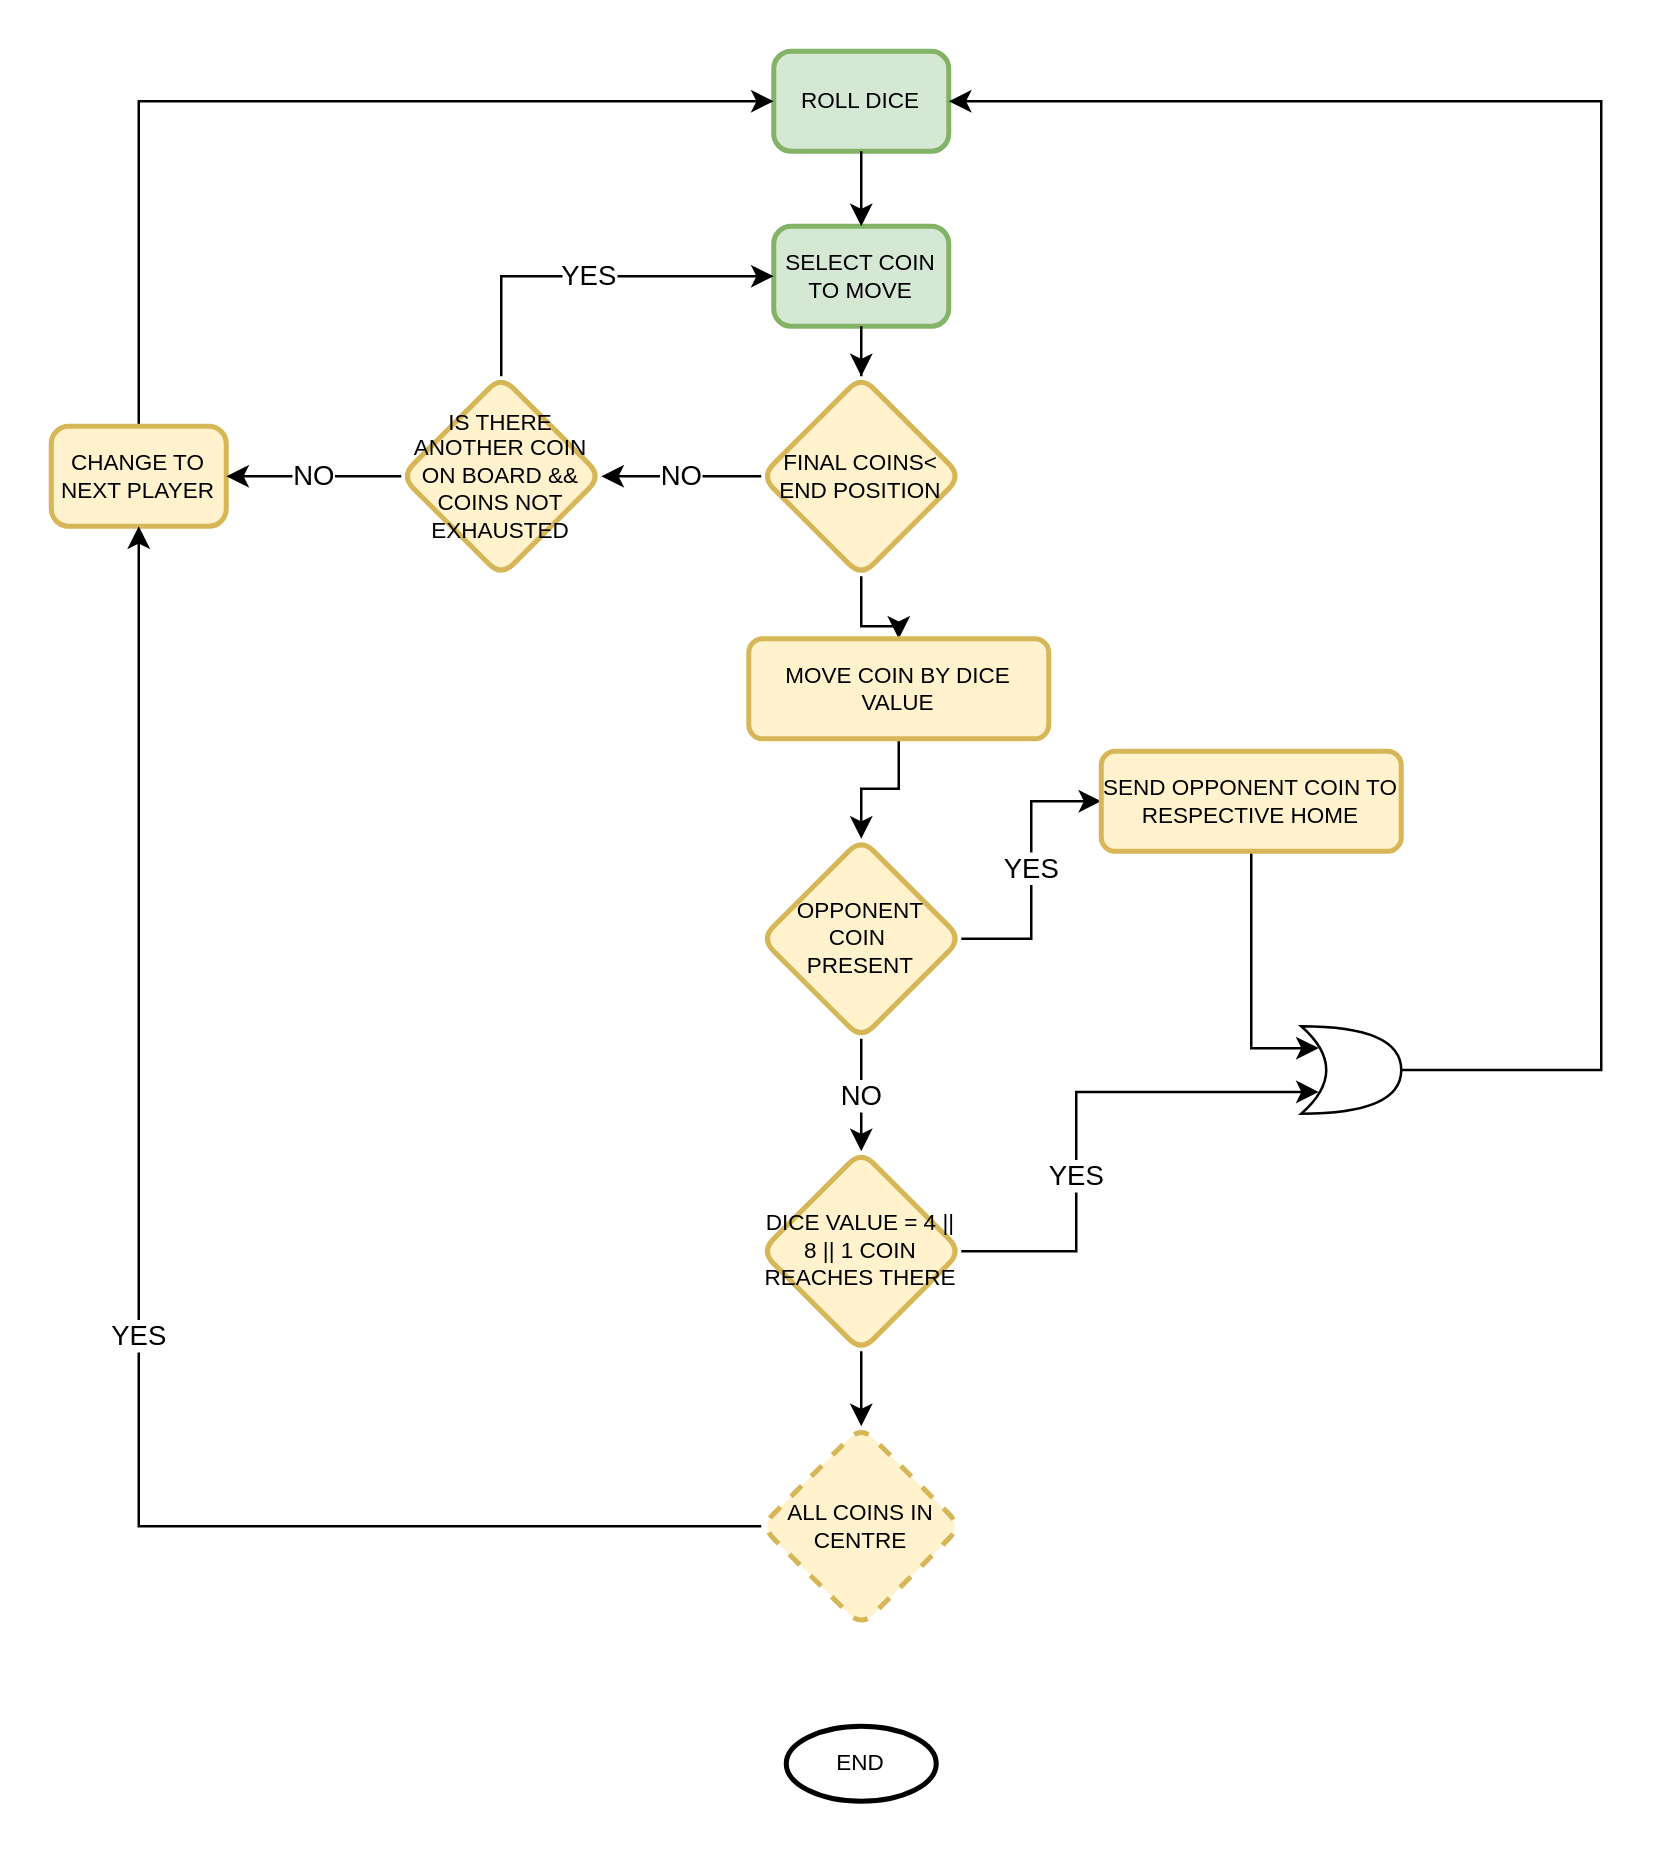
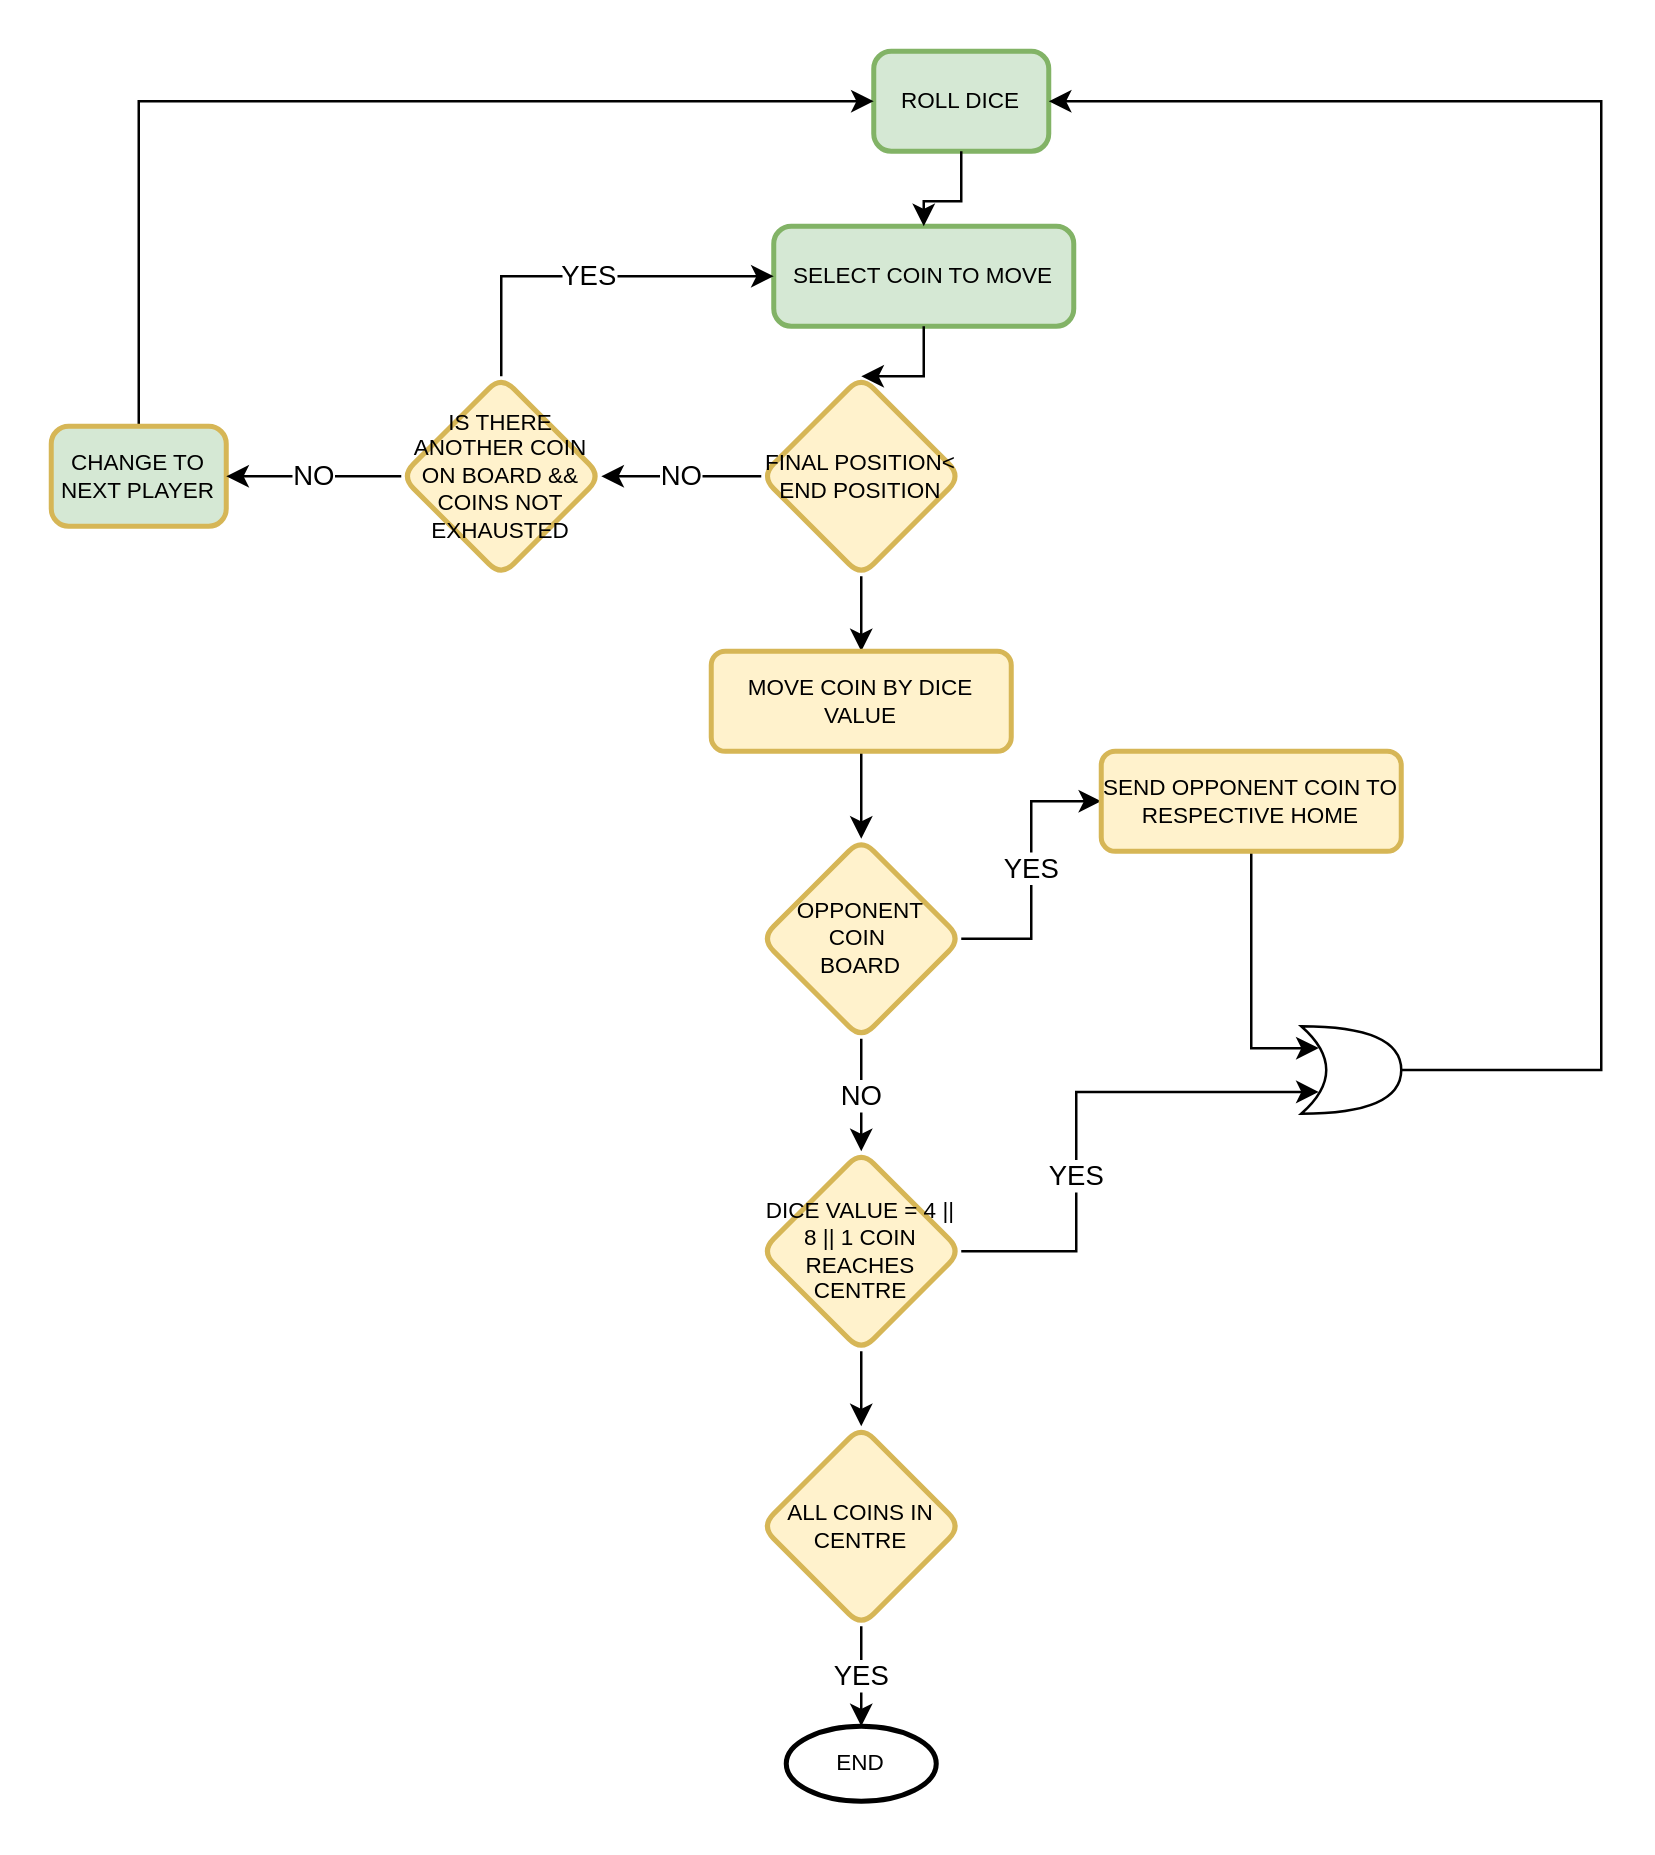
  <mxCell id="0" />
  <mxCell id="1" parent="0" />
  <mxCell id="2" value="END" style="strokeWidth=2;html=1;shape=mxgraph.flowchart.start_1;whiteSpace=wrap;fontSize=9;" parent="1" vertex="1"><mxGeometry x="314" y="690" width="60" height="30" as="geometry" /></mxCell>
  <mxCell id="3" style="edgeStyle=orthogonalEdgeStyle;rounded=0;orthogonalLoop=1;jettySize=auto;html=1;entryX=0.5;entryY=0;entryDx=0;entryDy=0;" edge="1" parent="1" source="15" target="11"><mxGeometry relative="1" as="geometry" /></mxCell>
- <mxCell id="4" value="ROLL DICE" style="rounded=1;whiteSpace=wrap;html=1;absoluteArcSize=1;arcSize=14;strokeWidth=2;fillColor=#d5e8d4;strokeColor=#82b366;fontSize=9;" parent="1" vertex="1"><mxGeometry x="309" y="20" width="70" height="40" as="geometry" /></mxCell>
+ <mxCell id="4" value="ROLL DICE" style="rounded=1;whiteSpace=wrap;html=1;absoluteArcSize=1;arcSize=14;strokeWidth=2;fillColor=#d5e8d4;strokeColor=#82b366;fontSize=9;" parent="1" vertex="1"><mxGeometry x="349" y="20" width="70" height="40" as="geometry" /></mxCell>
  <mxCell id="5" value="YES" style="edgeStyle=orthogonalEdgeStyle;rounded=0;orthogonalLoop=1;jettySize=auto;html=1;entryX=0.175;entryY=0.75;entryDx=0;entryDy=0;entryPerimeter=0;" edge="1" parent="1" source="7" target="28"><mxGeometry x="-0.265" relative="1" as="geometry"><mxPoint x="414" y="460" as="targetPoint" /><Array as="points"><mxPoint x="430" y="500" /><mxPoint x="430" y="436" /></Array><mxPoint as="offset" /></mxGeometry></mxCell>
  <mxCell id="6" value="" style="edgeStyle=orthogonalEdgeStyle;rounded=0;orthogonalLoop=1;jettySize=auto;html=1;" edge="1" parent="1" source="7" target="21"><mxGeometry relative="1" as="geometry" /></mxCell>
- <mxCell id="7" value="DICE VALUE = 4 || 8 || 1 COIN REACHES THERE" style="rhombus;whiteSpace=wrap;html=1;rounded=1;strokeWidth=2;arcSize=14;fillColor=#fff2cc;strokeColor=#d6b656;fontSize=9;" parent="1" vertex="1"><mxGeometry x="304" y="460" width="80" height="80" as="geometry" /></mxCell>
+ <mxCell id="7" value="DICE VALUE = 4 || 8 || 1 COIN REACHES CENTRE" style="rhombus;whiteSpace=wrap;html=1;rounded=1;strokeWidth=2;arcSize=14;fillColor=#fff2cc;strokeColor=#d6b656;fontSize=9;" parent="1" vertex="1"><mxGeometry x="304" y="460" width="80" height="80" as="geometry" /></mxCell>
  <mxCell id="8" style="edgeStyle=orthogonalEdgeStyle;rounded=0;orthogonalLoop=1;jettySize=auto;html=1;entryX=0;entryY=0.5;entryDx=0;entryDy=0;" edge="1" parent="1" source="9" target="4"><mxGeometry relative="1" as="geometry"><Array as="points"><mxPoint x="55" y="40" /></Array></mxGeometry></mxCell>
- <mxCell id="9" value="CHANGE TO NEXT PLAYER" style="rounded=1;whiteSpace=wrap;html=1;absoluteArcSize=1;arcSize=14;strokeWidth=2;fillColor=#fff2cc;strokeColor=#d6b656;fontSize=9;" parent="1" vertex="1"><mxGeometry x="20" y="170" width="70" height="40" as="geometry" /></mxCell>
+ <mxCell id="9" value="CHANGE TO NEXT PLAYER" style="rounded=1;whiteSpace=wrap;html=1;absoluteArcSize=1;arcSize=14;strokeWidth=2;fillColor=#d5e8d4;strokeColor=#d6b656;fontSize=9;" parent="1" vertex="1"><mxGeometry x="20" y="170" width="70" height="40" as="geometry" /></mxCell>
  <mxCell id="10" value="" style="edgeStyle=orthogonalEdgeStyle;rounded=0;orthogonalLoop=1;jettySize=auto;html=1;" edge="1" parent="1" source="11" target="19"><mxGeometry relative="1" as="geometry" /></mxCell>
- <mxCell id="11" value="MOVE COIN BY DICE VALUE" style="whiteSpace=wrap;html=1;rounded=1;fontSize=9;strokeColor=#d6b656;strokeWidth=2;fillColor=#fff2cc;arcSize=14;" vertex="1" parent="1"><mxGeometry x="299" y="255" width="120" height="40" as="geometry" /></mxCell>
- <mxCell id="12" value="SELECT COIN TO MOVE" style="rounded=1;whiteSpace=wrap;html=1;absoluteArcSize=1;arcSize=14;strokeWidth=2;fillColor=#d5e8d4;strokeColor=#82b366;fontSize=9;" vertex="1" parent="1"><mxGeometry x="309" y="90" width="70" height="40" as="geometry" /></mxCell>
+ <mxCell id="11" value="MOVE COIN BY DICE VALUE" style="whiteSpace=wrap;html=1;rounded=1;fontSize=9;strokeColor=#d6b656;strokeWidth=2;fillColor=#fff2cc;arcSize=14;" vertex="1" parent="1"><mxGeometry x="284" y="260" width="120" height="40" as="geometry" /></mxCell>
+ <mxCell id="12" value="SELECT COIN TO MOVE" style="rounded=1;whiteSpace=wrap;html=1;absoluteArcSize=1;arcSize=14;strokeWidth=2;fillColor=#d5e8d4;strokeColor=#82b366;fontSize=9;" vertex="1" parent="1"><mxGeometry x="309" y="90" width="120" height="40" as="geometry" /></mxCell>
  <mxCell id="13" style="edgeStyle=orthogonalEdgeStyle;rounded=0;orthogonalLoop=1;jettySize=auto;html=1;entryX=0.5;entryY=0;entryDx=0;entryDy=0;" edge="1" parent="1" source="4" target="12"><mxGeometry relative="1" as="geometry"><mxPoint x="344" y="60" as="sourcePoint" /><mxPoint x="344" y="200" as="targetPoint" /></mxGeometry></mxCell>
  <mxCell id="14" value="NO" style="edgeStyle=orthogonalEdgeStyle;rounded=0;orthogonalLoop=1;jettySize=auto;html=1;entryX=1;entryY=0.5;entryDx=0;entryDy=0;" edge="1" parent="1" source="15" target="24"><mxGeometry relative="1" as="geometry"><mxPoint x="240" y="190" as="targetPoint" /></mxGeometry></mxCell>
- <mxCell id="15" value="FINAL COINS&amp;lt; END POSITION" style="rhombus;whiteSpace=wrap;html=1;rounded=1;strokeColor=#d6b656;strokeWidth=2;fillColor=#fff2cc;arcSize=14;fontSize=9;" vertex="1" parent="1"><mxGeometry x="304" y="150" width="80" height="80" as="geometry" /></mxCell>
+ <mxCell id="15" value="FINAL POSITION&amp;lt; END POSITION" style="rhombus;whiteSpace=wrap;html=1;rounded=1;strokeColor=#d6b656;strokeWidth=2;fillColor=#fff2cc;arcSize=14;fontSize=9;" vertex="1" parent="1"><mxGeometry x="304" y="150" width="80" height="80" as="geometry" /></mxCell>
  <mxCell id="16" style="edgeStyle=orthogonalEdgeStyle;rounded=0;orthogonalLoop=1;jettySize=auto;html=1;entryX=0.5;entryY=0;entryDx=0;entryDy=0;" edge="1" parent="1" source="12" target="15"><mxGeometry relative="1" as="geometry"><mxPoint x="344" y="130" as="sourcePoint" /><mxPoint x="344" y="250" as="targetPoint" /></mxGeometry></mxCell>
  <mxCell id="17" value="YES" style="edgeStyle=orthogonalEdgeStyle;rounded=0;orthogonalLoop=1;jettySize=auto;html=1;" edge="1" parent="1" source="19" target="26"><mxGeometry relative="1" as="geometry" /></mxCell>
  <mxCell id="18" value="NO" style="edgeStyle=orthogonalEdgeStyle;rounded=0;orthogonalLoop=1;jettySize=auto;html=1;" edge="1" parent="1" source="19" target="7"><mxGeometry relative="1" as="geometry" /></mxCell>
- <mxCell id="19" value="OPPONENT&lt;br&gt;COIN&amp;nbsp;&lt;br&gt;PRESENT" style="rhombus;whiteSpace=wrap;html=1;rounded=1;fontSize=9;strokeColor=#d6b656;strokeWidth=2;fillColor=#fff2cc;arcSize=14;" vertex="1" parent="1"><mxGeometry x="304" y="335" width="80" height="80" as="geometry" /></mxCell>
- <mxCell id="20" value="YES" style="edgeStyle=orthogonalEdgeStyle;rounded=0;orthogonalLoop=1;jettySize=auto;html=1;" edge="1" parent="1" source="21" target="9"><mxGeometry relative="1" as="geometry" /></mxCell>
- <mxCell id="21" value="ALL COINS IN CENTRE" style="rhombus;whiteSpace=wrap;html=1;rounded=1;fontSize=9;strokeColor=#d6b656;strokeWidth=2;fillColor=#fff2cc;arcSize=14;dashed=1;" vertex="1" parent="1"><mxGeometry x="304" y="570" width="80" height="80" as="geometry" /></mxCell>
+ <mxCell id="19" value="OPPONENT&lt;br&gt;COIN&amp;nbsp;&lt;br&gt;BOARD" style="rhombus;whiteSpace=wrap;html=1;rounded=1;fontSize=9;strokeColor=#d6b656;strokeWidth=2;fillColor=#fff2cc;arcSize=14;" vertex="1" parent="1"><mxGeometry x="304" y="335" width="80" height="80" as="geometry" /></mxCell>
+ <mxCell id="20" value="YES" style="edgeStyle=orthogonalEdgeStyle;rounded=0;orthogonalLoop=1;jettySize=auto;html=1;entryX=0.5;entryY=0;entryDx=0;entryDy=0;entryPerimeter=0;" edge="1" parent="1" source="21" target="2"><mxGeometry relative="1" as="geometry" /></mxCell>
+ <mxCell id="21" value="ALL COINS IN CENTRE" style="rhombus;whiteSpace=wrap;html=1;rounded=1;fontSize=9;strokeColor=#d6b656;strokeWidth=2;fillColor=#fff2cc;arcSize=14;" vertex="1" parent="1"><mxGeometry x="304" y="570" width="80" height="80" as="geometry" /></mxCell>
  <mxCell id="22" value="YES" style="edgeStyle=orthogonalEdgeStyle;rounded=0;orthogonalLoop=1;jettySize=auto;html=1;entryX=0;entryY=0.5;entryDx=0;entryDy=0;" edge="1" parent="1" source="24" target="12"><mxGeometry relative="1" as="geometry"><Array as="points"><mxPoint x="200" y="110" /></Array></mxGeometry></mxCell>
  <mxCell id="23" value="NO" style="edgeStyle=orthogonalEdgeStyle;rounded=0;orthogonalLoop=1;jettySize=auto;html=1;entryX=1;entryY=0.5;entryDx=0;entryDy=0;" edge="1" parent="1" source="24" target="9"><mxGeometry relative="1" as="geometry" /></mxCell>
  <mxCell id="24" value="IS THERE ANOTHER COIN ON BOARD &amp;amp;&amp;amp; COINS NOT EXHAUSTED" style="rhombus;whiteSpace=wrap;html=1;rounded=1;strokeColor=#d6b656;strokeWidth=2;fillColor=#fff2cc;arcSize=14;fontSize=9;" vertex="1" parent="1"><mxGeometry x="160" y="150" width="80" height="80" as="geometry" /></mxCell>
  <mxCell id="25" style="edgeStyle=orthogonalEdgeStyle;rounded=0;orthogonalLoop=1;jettySize=auto;html=1;entryX=0.175;entryY=0.25;entryDx=0;entryDy=0;entryPerimeter=0;" edge="1" parent="1" source="26" target="28"><mxGeometry relative="1" as="geometry"><Array as="points"><mxPoint x="500" y="419" /><mxPoint x="527" y="419" /></Array></mxGeometry></mxCell>
  <mxCell id="26" value="SEND OPPONENT COIN TO RESPECTIVE HOME" style="whiteSpace=wrap;html=1;rounded=1;fontSize=9;strokeColor=#d6b656;strokeWidth=2;fillColor=#fff2cc;arcSize=14;" vertex="1" parent="1"><mxGeometry x="440" y="300" width="120" height="40" as="geometry" /></mxCell>
  <mxCell id="27" style="edgeStyle=orthogonalEdgeStyle;rounded=0;orthogonalLoop=1;jettySize=auto;html=1;entryX=1;entryY=0.5;entryDx=0;entryDy=0;exitX=1;exitY=0.5;exitDx=0;exitDy=0;exitPerimeter=0;" edge="1" parent="1" source="28" target="4"><mxGeometry relative="1" as="geometry"><mxPoint x="490" y="450" as="sourcePoint" /><Array as="points"><mxPoint x="640" y="428" /><mxPoint x="640" y="40" /></Array></mxGeometry></mxCell>
  <mxCell id="28" value="" style="shape=xor;whiteSpace=wrap;html=1;" vertex="1" parent="1"><mxGeometry x="520" y="410" width="40" height="35" as="geometry" /></mxCell>
